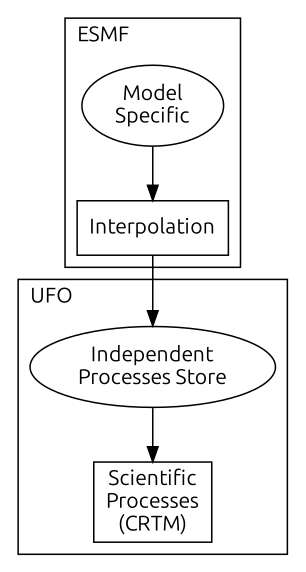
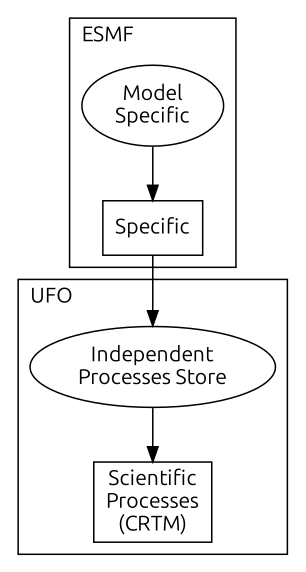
  digraph {
    fontname=Ubuntu
    node [fontname=Ubuntu shape=ellipse]
    edge [fontname=Ubuntu]
    n1 [label="Model\nSpecific"]
-   n2 [label=Interpolation shape=box]
+   n2 [label=Specific shape=box]
    n3 [label="Independent\nProcesses Store"]
    n4 [label="Scientific\nProcesses\n(CRTM)" shape=box]
    subgraph cluster_1 {
      label=ESMF
      labeljust=l
      n1
      n2
    }
    subgraph cluster_2 {
      label=UFO
      labeljust=l
      n3
      n4
    }
    n1 -> n2
    n2 -> n3
    n3 -> n4
  }
